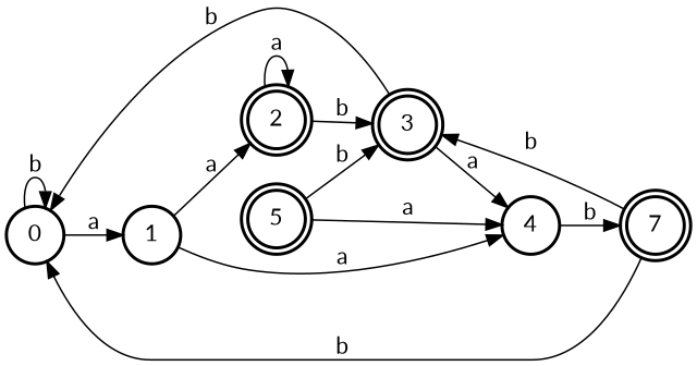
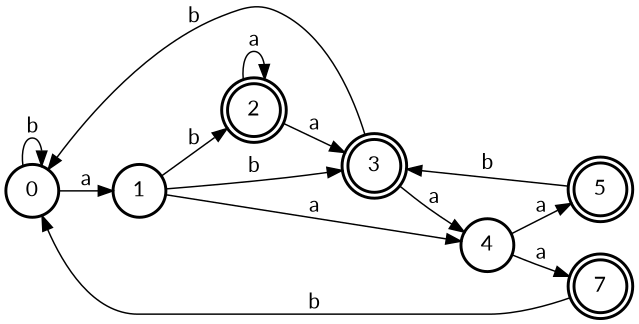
  digraph {
    fontname=Lato
    nodesep=0.25
    rankdir=LR
    ranksep=0.4
    node [fontname=Lato fontsize=14 shape=doublecircle style=bold]
    edge [fontname=Lato fontsize=14]
    n1 [label=0 shape=circle]
    n2 [label=1 shape=circle]
    n3 [label=2]
    n4 [label=3]
    n5 [label=4 shape=circle]
    n6 [label=5]
    n7 [label=7]
    n1 -> n1 [label=b]
    n1 -> n2 [label=a]
-   n2 -> n3 [label=a]
-   n7 -> n4 [label=b]
+   n2 -> n3 [label=b]
+   n2 -> n4 [label=b]
    n2 -> n5 [label=a]
    n3 -> n3 [label=a]
-   n3 -> n4 [label=b]
+   n3 -> n4 [label=a]
    n4 -> n1 [label=b]
    n4 -> n5 [label=a]
-   n6 -> n5 [label=a]
-   n5 -> n7 [label=b]
+   n5 -> n6 [label=a]
+   n5 -> n7 [label=a]
    n6 -> n4 [label=b]
    n7 -> n1 [label=b]
  }
